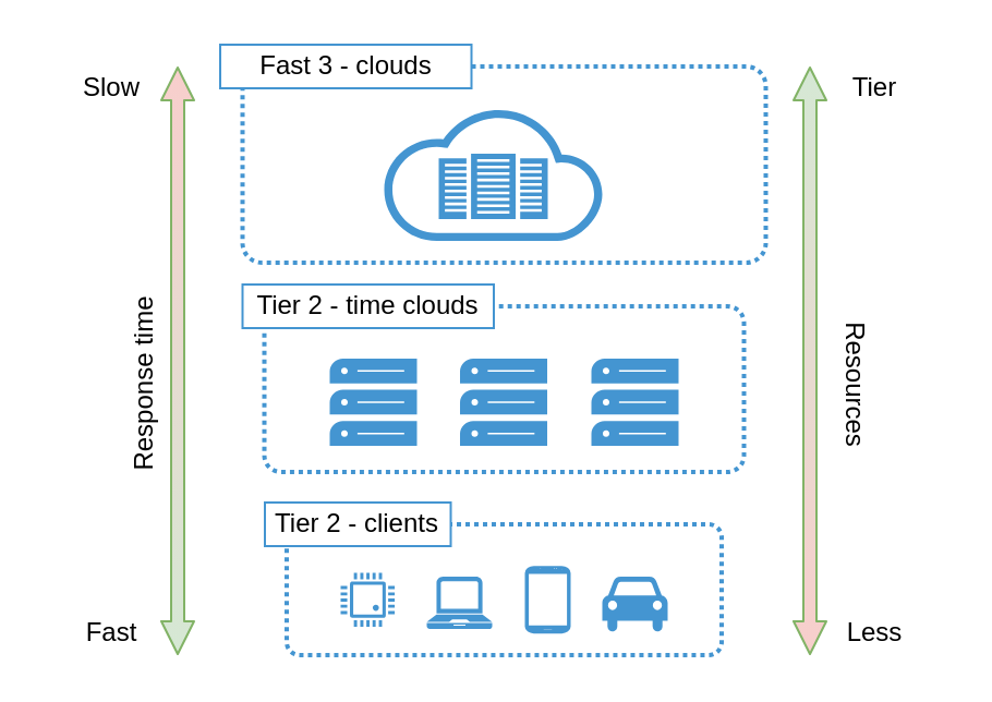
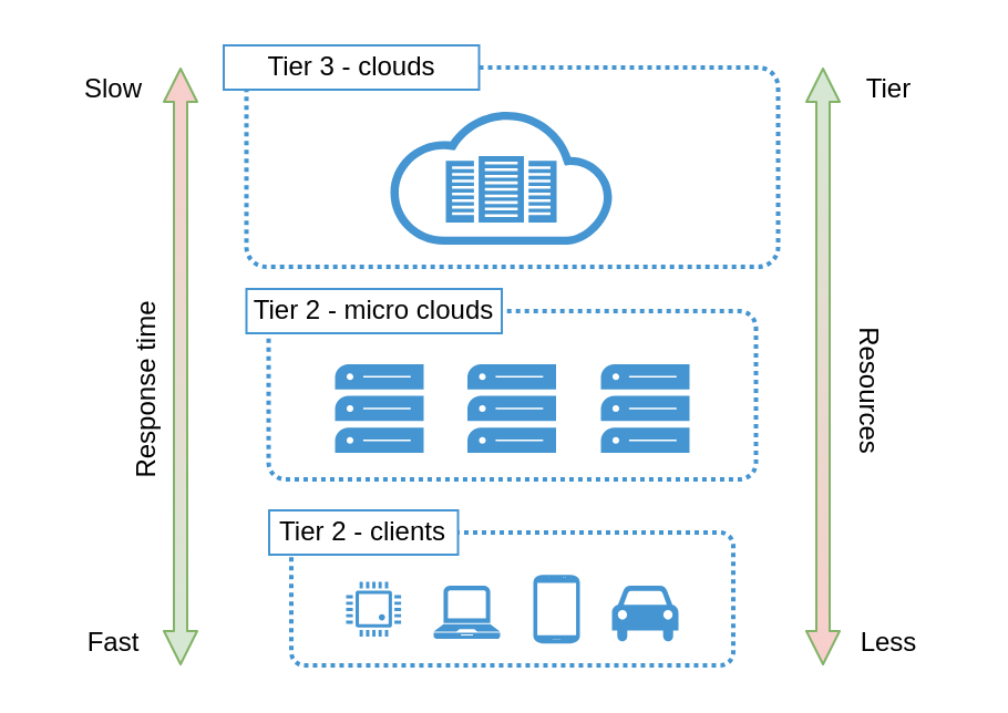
  <mxCell id="0" />
  <mxCell id="1" parent="0" />
  <mxCell id="2" value="" style="rounded=1;arcSize=10;dashed=1;fillColor=none;gradientColor=none;dashPattern=1 1;strokeWidth=2;strokeColor=#4495D1;" vertex="1" parent="1"><mxGeometry x="120.75" y="140" width="220" height="76" as="geometry" /></mxCell>
  <mxCell id="3" value="" style="rounded=1;arcSize=10;dashed=1;fillColor=none;gradientColor=none;dashPattern=1 1;strokeWidth=2;strokeColor=#4495D1;" vertex="1" parent="1"><mxGeometry x="110.75" y="30" width="240" height="90" as="geometry" /></mxCell>
  <mxCell id="4" value="" style="rounded=1;arcSize=10;dashed=1;fillColor=none;gradientColor=none;dashPattern=1 1;strokeWidth=2;strokeColor=#4495D1;" vertex="1" parent="1"><mxGeometry x="131" y="240" width="199.5" height="60" as="geometry" /></mxCell>
  <mxCell id="5" value="" style="pointerEvents=1;shadow=0;dashed=0;html=1;strokeColor=none;fillColor=#4495D1;labelPosition=center;verticalLabelPosition=bottom;verticalAlign=top;align=center;outlineConnect=0;shape=mxgraph.veeam.cpu;" vertex="1" parent="1"><mxGeometry x="155.75" y="262.2" width="24.8" height="24.8" as="geometry" /></mxCell>
  <mxCell id="6" value="" style="pointerEvents=1;shadow=0;dashed=0;html=1;strokeColor=none;labelPosition=center;verticalLabelPosition=bottom;verticalAlign=top;align=center;outlineConnect=0;shape=mxgraph.veeam.laptop;fillColor=#4495D1;" vertex="1" parent="1"><mxGeometry x="195.25" y="264" width="30" height="24" as="geometry" /></mxCell>
  <mxCell id="7" value="" style="pointerEvents=1;shadow=0;dashed=0;html=1;strokeColor=none;labelPosition=center;verticalLabelPosition=bottom;verticalAlign=top;align=center;outlineConnect=0;shape=mxgraph.veeam2.cloud;fillColor=#4495D1;" vertex="1" parent="1"><mxGeometry x="175.75" y="50" width="100" height="60" as="geometry" /></mxCell>
  <mxCell id="8" value="" style="pointerEvents=1;shadow=0;dashed=0;html=1;strokeColor=none;labelPosition=center;verticalLabelPosition=bottom;verticalAlign=top;align=center;outlineConnect=0;shape=mxgraph.veeam2.server_stack;fillColor=#4495D1;" vertex="1" parent="1"><mxGeometry x="150.75" y="164" width="40" height="40" as="geometry" /></mxCell>
  <mxCell id="9" value="" style="verticalLabelPosition=bottom;verticalAlign=top;html=1;shadow=0;dashed=0;strokeWidth=1;shape=mxgraph.android.phone2;fillColor=#4495D1;strokeColor=#4495D1;" vertex="1" parent="1"><mxGeometry x="240.75" y="259.6" width="20" height="30" as="geometry" /></mxCell>
  <mxCell id="10" value="" style="pointerEvents=1;shadow=0;dashed=0;html=1;strokeColor=none;labelPosition=center;verticalLabelPosition=bottom;verticalAlign=top;align=center;outlineConnect=0;shape=mxgraph.veeam2.server_stack;fillColor=#4495D1;" vertex="1" parent="1"><mxGeometry x="210.5" y="164" width="40" height="40" as="geometry" /></mxCell>
  <mxCell id="11" value="" style="pointerEvents=1;shadow=0;dashed=0;html=1;strokeColor=none;labelPosition=center;verticalLabelPosition=bottom;verticalAlign=top;align=center;outlineConnect=0;shape=mxgraph.veeam2.server_stack;fillColor=#4495D1;" vertex="1" parent="1"><mxGeometry x="270.75" y="164" width="40" height="40" as="geometry" /></mxCell>
  <mxCell id="12" value="Tier 2 - clients" style="text;html=1;align=center;verticalAlign=middle;whiteSpace=wrap;rounded=0;fillColor=#ffffff;strokeColor=#4495D1;" vertex="1" parent="1"><mxGeometry x="121" y="230" width="85.25" height="20" as="geometry" /></mxCell>
- <mxCell id="13" value="Tier 2 - time clouds" style="text;html=1;align=center;verticalAlign=middle;whiteSpace=wrap;rounded=0;fillColor=#ffffff;strokeColor=#4495D1;" vertex="1" parent="1"><mxGeometry x="110.75" y="130" width="115.25" height="20" as="geometry" /></mxCell>
- <mxCell id="14" value="Fast 3 - clouds" style="text;html=1;align=center;verticalAlign=middle;whiteSpace=wrap;rounded=0;fillColor=#ffffff;strokeColor=#4495D1;" vertex="1" parent="1"><mxGeometry x="100.5" y="20" width="115.25" height="20" as="geometry" /></mxCell>
+ <mxCell id="13" value="Tier 2 - micro clouds" style="text;html=1;align=center;verticalAlign=middle;whiteSpace=wrap;rounded=0;fillColor=#ffffff;strokeColor=#4495D1;" vertex="1" parent="1"><mxGeometry x="110.75" y="130" width="115.25" height="20" as="geometry" /></mxCell>
+ <mxCell id="14" value="Tier 3 - clouds" style="text;html=1;align=center;verticalAlign=middle;whiteSpace=wrap;rounded=0;fillColor=#ffffff;strokeColor=#4495D1;" vertex="1" parent="1"><mxGeometry x="100.5" y="20" width="115.25" height="20" as="geometry" /></mxCell>
  <mxCell id="15" value="" style="shape=flexArrow;endArrow=classic;startArrow=classic;html=1;startWidth=8;startSize=4.67;endWidth=8;endSize=4.67;width=6;strokeColor=#82b366;fillColor=#D5E8D4;gradientColor=#F8CECC;" edge="1" parent="1"><mxGeometry width="50" height="50" relative="1" as="geometry"><mxPoint x="371" y="300" as="sourcePoint" /><mxPoint x="371" y="30" as="targetPoint" /></mxGeometry></mxCell>
  <mxCell id="16" value="" style="shape=flexArrow;endArrow=classic;startArrow=classic;html=1;startWidth=8;startSize=4.67;endWidth=8;endSize=4.67;width=6;strokeColor=#82b366;fillColor=#F8CECC;gradientColor=#D5E8D4;" edge="1" parent="1"><mxGeometry width="50" height="50" relative="1" as="geometry"><mxPoint x="81" y="300" as="sourcePoint" /><mxPoint x="81" y="30" as="targetPoint" /></mxGeometry></mxCell>
  <mxCell id="17" value="" style="shape=mxgraph.signs.transportation.car_4;html=1;pointerEvents=1;strokeColor=none;verticalLabelPosition=bottom;verticalAlign=top;align=center;fillColor=#4495D1;" vertex="1" parent="1"><mxGeometry x="275.75" y="264" width="30" height="26" as="geometry" /></mxCell>
  <mxCell id="18" value="Tier" style="text;html=1;strokeColor=none;fillColor=none;align=center;verticalAlign=middle;whiteSpace=wrap;rounded=0;" vertex="1" parent="1"><mxGeometry x="381" y="30" width="40" height="20" as="geometry" /></mxCell>
  <mxCell id="19" value="Less" style="text;html=1;strokeColor=none;fillColor=none;align=center;verticalAlign=middle;whiteSpace=wrap;rounded=0;" vertex="1" parent="1"><mxGeometry x="381" y="280" width="40" height="20" as="geometry" /></mxCell>
  <mxCell id="20" value="Slow" style="text;html=1;strokeColor=none;fillColor=none;align=center;verticalAlign=middle;whiteSpace=wrap;rounded=0;" vertex="1" parent="1"><mxGeometry x="31" y="30" width="40" height="20" as="geometry" /></mxCell>
  <mxCell id="21" value="Fast" style="text;html=1;strokeColor=none;fillColor=none;align=center;verticalAlign=middle;whiteSpace=wrap;rounded=0;" vertex="1" parent="1"><mxGeometry x="31" y="280" width="40" height="20" as="geometry" /></mxCell>
  <mxCell id="22" value="Resources" style="text;html=1;strokeColor=none;fillColor=none;align=center;verticalAlign=middle;whiteSpace=wrap;rounded=0;rotation=90;" vertex="1" parent="1"><mxGeometry x="350.75" y="164" width="82" height="24" as="geometry" /></mxCell>
  <mxCell id="23" value="Response time" style="text;html=1;strokeColor=none;fillColor=none;align=center;verticalAlign=middle;whiteSpace=wrap;rounded=0;rotation=-90;" vertex="1" parent="1"><mxGeometry x="20.75" y="166" width="90" height="20" as="geometry" /></mxCell>
  <mxCell id="24" value="" style="pointerEvents=1;shadow=0;dashed=0;html=1;strokeColor=none;labelPosition=center;verticalLabelPosition=bottom;verticalAlign=top;outlineConnect=0;align=center;shape=mxgraph.office.servers.datacenter;fillColor=#4495D1;" vertex="1" parent="1"><mxGeometry x="200.75" y="70" width="50" height="30" as="geometry" /></mxCell>
